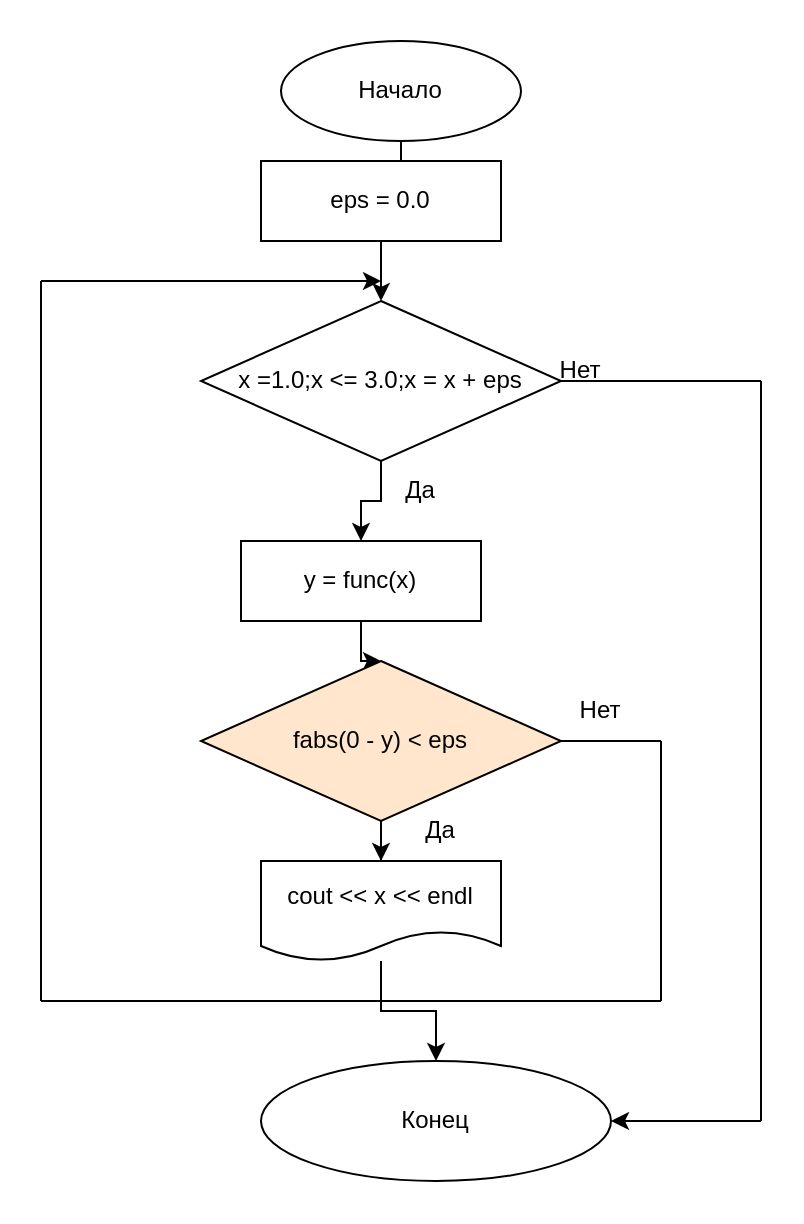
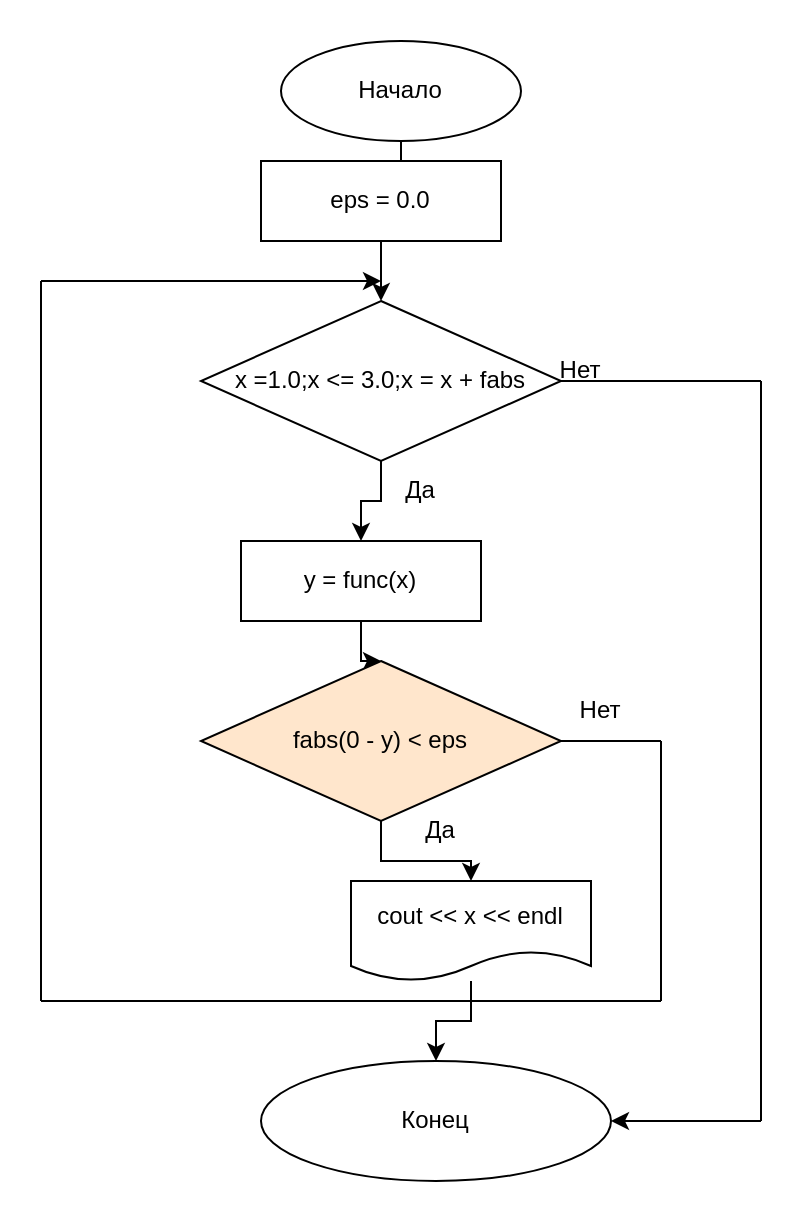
  <mxCell id="0" />
  <mxCell id="1" parent="0" />
  <mxCell id="2" value="" style="edgeStyle=orthogonalEdgeStyle;rounded=0;orthogonalLoop=1;jettySize=auto;html=1;" edge="1" parent="1" source="3" target="5"><mxGeometry relative="1" as="geometry" /></mxCell>
  <mxCell id="3" value="Начало" style="ellipse;whiteSpace=wrap;html=1;" vertex="1" parent="1"><mxGeometry x="140" y="20" width="120" height="50" as="geometry" /></mxCell>
  <mxCell id="4" value="" style="edgeStyle=orthogonalEdgeStyle;rounded=0;orthogonalLoop=1;jettySize=auto;html=1;" edge="1" parent="1" source="5" target="7"><mxGeometry relative="1" as="geometry" /></mxCell>
  <mxCell id="5" value="eps = 0.0" style="whiteSpace=wrap;html=1;" vertex="1" parent="1"><mxGeometry x="130" y="80" width="120" height="40" as="geometry" /></mxCell>
  <mxCell id="6" value="" style="edgeStyle=orthogonalEdgeStyle;rounded=0;orthogonalLoop=1;jettySize=auto;html=1;" edge="1" parent="1" source="7" target="9"><mxGeometry relative="1" as="geometry" /></mxCell>
- <mxCell id="7" value="x =1.0;x &amp;lt;= 3.0;x = x + eps" style="rhombus;whiteSpace=wrap;html=1;" vertex="1" parent="1"><mxGeometry x="100" y="150" width="180" height="80" as="geometry" /></mxCell>
+ <mxCell id="7" value="x =1.0;x &amp;lt;= 3.0;x = x + fabs" style="rhombus;whiteSpace=wrap;html=1;" vertex="1" parent="1"><mxGeometry x="100" y="150" width="180" height="80" as="geometry" /></mxCell>
  <mxCell id="8" value="" style="edgeStyle=orthogonalEdgeStyle;rounded=0;orthogonalLoop=1;jettySize=auto;html=1;" edge="1" parent="1" source="9" target="11"><mxGeometry relative="1" as="geometry" /></mxCell>
  <mxCell id="9" value="y = func(x)" style="whiteSpace=wrap;html=1;" vertex="1" parent="1"><mxGeometry x="120" y="270" width="120" height="40" as="geometry" /></mxCell>
  <mxCell id="10" value="" style="edgeStyle=orthogonalEdgeStyle;rounded=0;orthogonalLoop=1;jettySize=auto;html=1;" edge="1" parent="1" source="11" target="13"><mxGeometry relative="1" as="geometry" /></mxCell>
  <mxCell id="11" value="fabs(0 - y) &amp;lt; eps" style="rhombus;whiteSpace=wrap;html=1;fillColor=#ffe6cc;" vertex="1" parent="1"><mxGeometry x="100" y="330" width="180" height="80" as="geometry" /></mxCell>
  <mxCell id="12" value="" style="edgeStyle=orthogonalEdgeStyle;rounded=0;orthogonalLoop=1;jettySize=auto;html=1;" edge="1" parent="1" source="13" target="14"><mxGeometry relative="1" as="geometry" /></mxCell>
- <mxCell id="13" value="cout &amp;lt;&amp;lt; x &amp;lt;&amp;lt; endl" style="shape=document;whiteSpace=wrap;html=1;boundedLbl=1;" vertex="1" parent="1"><mxGeometry x="130" y="430" width="120" height="50" as="geometry" /></mxCell>
+ <mxCell id="13" value="cout &amp;lt;&amp;lt; x &amp;lt;&amp;lt; endl" style="shape=document;whiteSpace=wrap;html=1;boundedLbl=1;" vertex="1" parent="1"><mxGeometry x="175" y="440" width="120" height="50" as="geometry" /></mxCell>
  <mxCell id="14" value="Конец" style="ellipse;whiteSpace=wrap;html=1;" vertex="1" parent="1"><mxGeometry x="130" y="530" width="175" height="60" as="geometry" /></mxCell>
  <mxCell id="15" value="" style="endArrow=none;html=1;rounded=0;entryX=1;entryY=0.5;entryDx=0;entryDy=0;" edge="1" parent="1" target="11"><mxGeometry width="50" height="50" relative="1" as="geometry"><mxPoint x="330" y="370" as="sourcePoint" /><mxPoint x="220" y="340" as="targetPoint" /></mxGeometry></mxCell>
  <mxCell id="16" value="" style="endArrow=none;html=1;rounded=0;" edge="1" parent="1"><mxGeometry width="50" height="50" relative="1" as="geometry"><mxPoint x="380" y="560" as="sourcePoint" /><mxPoint x="380" y="190" as="targetPoint" /></mxGeometry></mxCell>
  <mxCell id="17" value="" style="endArrow=none;html=1;rounded=0;entryX=1;entryY=0.5;entryDx=0;entryDy=0;" edge="1" parent="1" target="7"><mxGeometry width="50" height="50" relative="1" as="geometry"><mxPoint x="380" y="190" as="sourcePoint" /><mxPoint x="220" y="340" as="targetPoint" /></mxGeometry></mxCell>
  <mxCell id="18" value="" style="endArrow=classic;html=1;rounded=0;entryX=1;entryY=0.5;entryDx=0;entryDy=0;" edge="1" parent="1" target="14"><mxGeometry width="50" height="50" relative="1" as="geometry"><mxPoint x="380" y="560" as="sourcePoint" /><mxPoint x="220" y="340" as="targetPoint" /></mxGeometry></mxCell>
  <mxCell id="19" value="" style="endArrow=none;html=1;rounded=0;" edge="1" parent="1"><mxGeometry width="50" height="50" relative="1" as="geometry"><mxPoint x="330" y="500" as="sourcePoint" /><mxPoint x="330" y="370" as="targetPoint" /></mxGeometry></mxCell>
  <mxCell id="20" value="" style="endArrow=none;html=1;rounded=0;" edge="1" parent="1"><mxGeometry width="50" height="50" relative="1" as="geometry"><mxPoint x="330" y="500" as="sourcePoint" /><mxPoint x="20" y="500" as="targetPoint" /></mxGeometry></mxCell>
  <mxCell id="21" value="" style="endArrow=none;html=1;rounded=0;" edge="1" parent="1"><mxGeometry width="50" height="50" relative="1" as="geometry"><mxPoint x="20" y="500" as="sourcePoint" /><mxPoint x="20" y="140" as="targetPoint" /></mxGeometry></mxCell>
  <mxCell id="22" value="" style="endArrow=classic;html=1;rounded=0;" edge="1" parent="1"><mxGeometry width="50" height="50" relative="1" as="geometry"><mxPoint x="20" y="140" as="sourcePoint" /><mxPoint x="190" y="140" as="targetPoint" /></mxGeometry></mxCell>
  <mxCell id="23" value="Нет" style="text;html=1;strokeColor=none;fillColor=none;align=center;verticalAlign=middle;whiteSpace=wrap;rounded=0;" vertex="1" parent="1"><mxGeometry x="270" y="340" width="60" height="30" as="geometry" /></mxCell>
  <mxCell id="24" value="Нет" style="text;html=1;strokeColor=none;fillColor=none;align=center;verticalAlign=middle;whiteSpace=wrap;rounded=0;" vertex="1" parent="1"><mxGeometry x="260" y="170" width="60" height="30" as="geometry" /></mxCell>
  <mxCell id="25" value="Да" style="text;html=1;strokeColor=none;fillColor=none;align=center;verticalAlign=middle;whiteSpace=wrap;rounded=0;" vertex="1" parent="1"><mxGeometry x="190" y="400" width="60" height="30" as="geometry" /></mxCell>
  <mxCell id="26" value="Да" style="text;html=1;strokeColor=none;fillColor=none;align=center;verticalAlign=middle;whiteSpace=wrap;rounded=0;" vertex="1" parent="1"><mxGeometry x="180" y="230" width="60" height="30" as="geometry" /></mxCell>
